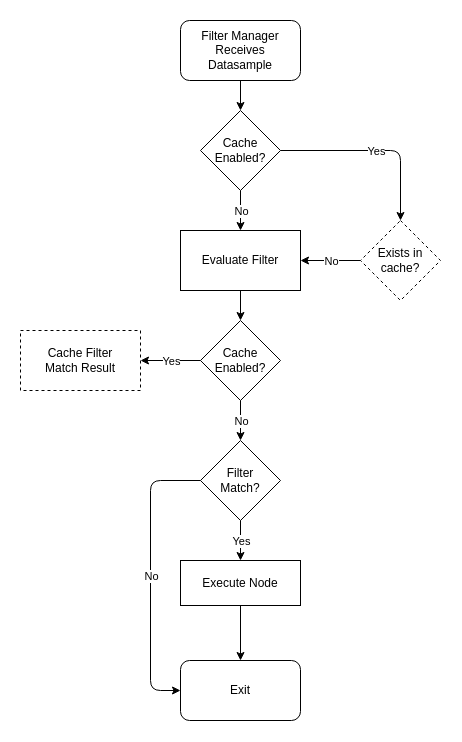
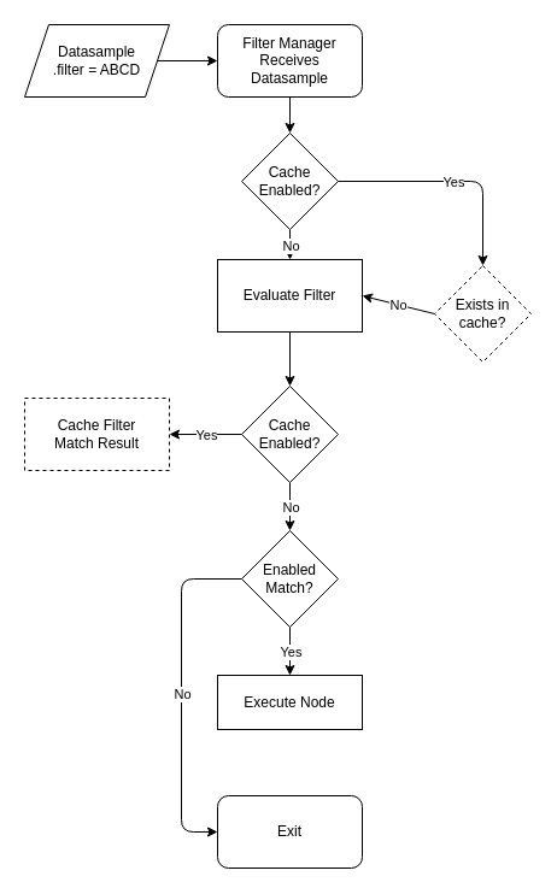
  <mxCell id="0" />
  <mxCell id="1" parent="0" />
+ <mxCell id="2" value="Datasample&lt;br&gt;.filter = ABCD" style="shape=parallelogram;perimeter=parallelogramPerimeter;whiteSpace=wrap;html=1;fixedSize=1;" parent="1" vertex="1"><mxGeometry x="20" y="20" width="120" height="60" as="geometry" /></mxCell>
  <mxCell id="3" value="Exists in&lt;br&gt;cache?" style="rhombus;whiteSpace=wrap;html=1;dashed=1;" parent="1" vertex="1"><mxGeometry x="360" y="220" width="80" height="80" as="geometry" /></mxCell>
- <mxCell id="4" value="Filter&lt;br&gt;Match?" style="rhombus;whiteSpace=wrap;html=1;" parent="1" vertex="1"><mxGeometry x="200" y="440" width="80" height="80" as="geometry" /></mxCell>
- <mxCell id="5" value="Evaluate Filter" style="rounded=0;whiteSpace=wrap;html=1;" parent="1" vertex="1"><mxGeometry x="180" y="230" width="120" height="60" as="geometry" /></mxCell>
+ <mxCell id="4" value="Enabled&lt;br&gt;Match?" style="rhombus;whiteSpace=wrap;html=1;" parent="1" vertex="1"><mxGeometry x="200" y="440" width="80" height="80" as="geometry" /></mxCell>
+ <mxCell id="5" value="Evaluate Filter" style="rounded=0;whiteSpace=wrap;html=1;" parent="1" vertex="1"><mxGeometry x="180" y="215" width="120" height="60" as="geometry" /></mxCell>
  <mxCell id="6" value="Cache Filter&lt;br&gt;Match Result" style="rounded=0;whiteSpace=wrap;html=1;dashed=1;" parent="1" vertex="1"><mxGeometry x="20" y="330" width="120" height="60" as="geometry" /></mxCell>
  <mxCell id="7" value="Exit" style="rounded=1;whiteSpace=wrap;html=1;" parent="1" vertex="1"><mxGeometry x="180" y="660" width="120" height="60" as="geometry" /></mxCell>
+ <mxCell id="8" value="" style="endArrow=classic;html=1;exitX=1;exitY=0.5;exitDx=0;exitDy=0;entryX=0;entryY=0.5;entryDx=0;entryDy=0;" parent="1" source="2" target="15" edge="1"><mxGeometry width="50" height="50" relative="1" as="geometry"><mxPoint x="210" y="320" as="sourcePoint" /><mxPoint x="150" y="50" as="targetPoint" /></mxGeometry></mxCell>
  <mxCell id="9" value="Execute Node" style="rounded=0;whiteSpace=wrap;html=1;" parent="1" vertex="1"><mxGeometry x="180" y="560" width="120" height="45" as="geometry" /></mxCell>
  <mxCell id="10" value="" style="endArrow=classic;html=1;exitX=0.5;exitY=1;exitDx=0;exitDy=0;entryX=0.5;entryY=0;entryDx=0;entryDy=0;" parent="1" source="4" target="9" edge="1"><mxGeometry relative="1" as="geometry"><mxPoint x="180" y="460" as="sourcePoint" /><mxPoint x="280" y="460" as="targetPoint" /></mxGeometry></mxCell>
  <mxCell id="11" value="Yes" style="edgeLabel;resizable=0;html=1;align=center;verticalAlign=middle;" parent="10" connectable="0" vertex="1"><mxGeometry relative="1" as="geometry" /></mxCell>
  <mxCell id="12" value="" style="endArrow=classic;html=1;exitX=0;exitY=0.5;exitDx=0;exitDy=0;entryX=0;entryY=0.5;entryDx=0;entryDy=0;" parent="1" source="4" target="7" edge="1"><mxGeometry relative="1" as="geometry"><mxPoint x="180" y="550" as="sourcePoint" /><mxPoint x="280" y="550" as="targetPoint" /><Array as="points"><mxPoint x="150" y="480" /><mxPoint x="150" y="690" /></Array></mxGeometry></mxCell>
  <mxCell id="13" value="No" style="edgeLabel;resizable=0;html=1;align=center;verticalAlign=middle;" parent="12" connectable="0" vertex="1"><mxGeometry relative="1" as="geometry" /></mxCell>
- <mxCell id="14" value="" style="endArrow=classic;html=1;exitX=0.5;exitY=1;exitDx=0;exitDy=0;entryX=0.5;entryY=0;entryDx=0;entryDy=0;" parent="1" source="9" target="7" edge="1"><mxGeometry width="50" height="50" relative="1" as="geometry"><mxPoint x="200" y="570" as="sourcePoint" /><mxPoint x="250" y="520" as="targetPoint" /></mxGeometry></mxCell>
  <mxCell id="15" value="Filter Manager&lt;br&gt;Receives&lt;br&gt;Datasample" style="rounded=1;whiteSpace=wrap;html=1;" parent="1" vertex="1"><mxGeometry x="180" y="20" width="120" height="60" as="geometry" /></mxCell>
  <mxCell id="16" value="Cache&lt;br&gt;Enabled?" style="rhombus;whiteSpace=wrap;html=1;" parent="1" vertex="1"><mxGeometry x="200" y="110" width="80" height="80" as="geometry" /></mxCell>
  <mxCell id="17" value="" style="endArrow=classic;html=1;exitX=0;exitY=0.5;exitDx=0;exitDy=0;entryX=1;entryY=0.5;entryDx=0;entryDy=0;" parent="1" source="3" target="5" edge="1"><mxGeometry relative="1" as="geometry"><mxPoint x="330" y="240" as="sourcePoint" /><mxPoint x="430" y="240" as="targetPoint" /></mxGeometry></mxCell>
  <mxCell id="18" value="No" style="edgeLabel;resizable=0;html=1;align=center;verticalAlign=middle;" parent="17" connectable="0" vertex="1"><mxGeometry relative="1" as="geometry" /></mxCell>
  <mxCell id="19" value="" style="endArrow=classic;html=1;exitX=1;exitY=0.5;exitDx=0;exitDy=0;entryX=0.5;entryY=0;entryDx=0;entryDy=0;" parent="1" source="16" target="3" edge="1"><mxGeometry relative="1" as="geometry"><mxPoint x="340" y="180" as="sourcePoint" /><mxPoint x="340" y="150" as="targetPoint" /><Array as="points"><mxPoint x="400" y="150" /></Array></mxGeometry></mxCell>
  <mxCell id="20" value="Yes" style="edgeLabel;resizable=0;html=1;align=center;verticalAlign=middle;" parent="19" connectable="0" vertex="1"><mxGeometry relative="1" as="geometry" /></mxCell>
  <mxCell id="21" value="" style="endArrow=classic;html=1;exitX=0.5;exitY=1;exitDx=0;exitDy=0;entryX=0.5;entryY=0;entryDx=0;entryDy=0;" parent="1" source="15" target="16" edge="1"><mxGeometry width="50" height="50" relative="1" as="geometry"><mxPoint x="330" y="180" as="sourcePoint" /><mxPoint x="380" y="130" as="targetPoint" /></mxGeometry></mxCell>
  <mxCell id="22" value="" style="endArrow=classic;html=1;exitX=0.5;exitY=1;exitDx=0;exitDy=0;entryX=0.5;entryY=0;entryDx=0;entryDy=0;" parent="1" source="16" target="5" edge="1"><mxGeometry relative="1" as="geometry"><mxPoint x="310" y="160" as="sourcePoint" /><mxPoint x="410" y="160" as="targetPoint" /></mxGeometry></mxCell>
  <mxCell id="23" value="No" style="edgeLabel;resizable=0;html=1;align=center;verticalAlign=middle;" parent="22" connectable="0" vertex="1"><mxGeometry relative="1" as="geometry" /></mxCell>
  <mxCell id="24" value="Cache&lt;br&gt;Enabled?" style="rhombus;whiteSpace=wrap;html=1;" parent="1" vertex="1"><mxGeometry x="200" y="320" width="80" height="80" as="geometry" /></mxCell>
  <mxCell id="25" value="" style="endArrow=classic;html=1;exitX=0;exitY=0.5;exitDx=0;exitDy=0;entryX=1;entryY=0.5;entryDx=0;entryDy=0;" parent="1" source="24" target="6" edge="1"><mxGeometry relative="1" as="geometry"><mxPoint x="100" y="270" as="sourcePoint" /><mxPoint x="200" y="270" as="targetPoint" /></mxGeometry></mxCell>
  <mxCell id="26" value="Yes" style="edgeLabel;resizable=0;html=1;align=center;verticalAlign=middle;" parent="25" connectable="0" vertex="1"><mxGeometry relative="1" as="geometry" /></mxCell>
  <mxCell id="27" value="" style="endArrow=classic;html=1;entryX=0.5;entryY=0;entryDx=0;entryDy=0;exitX=0.5;exitY=1;exitDx=0;exitDy=0;" parent="1" source="5" target="24" edge="1"><mxGeometry width="50" height="50" relative="1" as="geometry"><mxPoint x="220" y="380" as="sourcePoint" /><mxPoint x="270" y="330" as="targetPoint" /></mxGeometry></mxCell>
  <mxCell id="28" value="" style="endArrow=classic;html=1;exitX=0.5;exitY=1;exitDx=0;exitDy=0;entryX=0.5;entryY=0;entryDx=0;entryDy=0;" parent="1" source="24" target="4" edge="1"><mxGeometry relative="1" as="geometry"><mxPoint x="190" y="390" as="sourcePoint" /><mxPoint x="290" y="390" as="targetPoint" /></mxGeometry></mxCell>
  <mxCell id="29" value="No" style="edgeLabel;resizable=0;html=1;align=center;verticalAlign=middle;" parent="28" connectable="0" vertex="1"><mxGeometry relative="1" as="geometry" /></mxCell>
